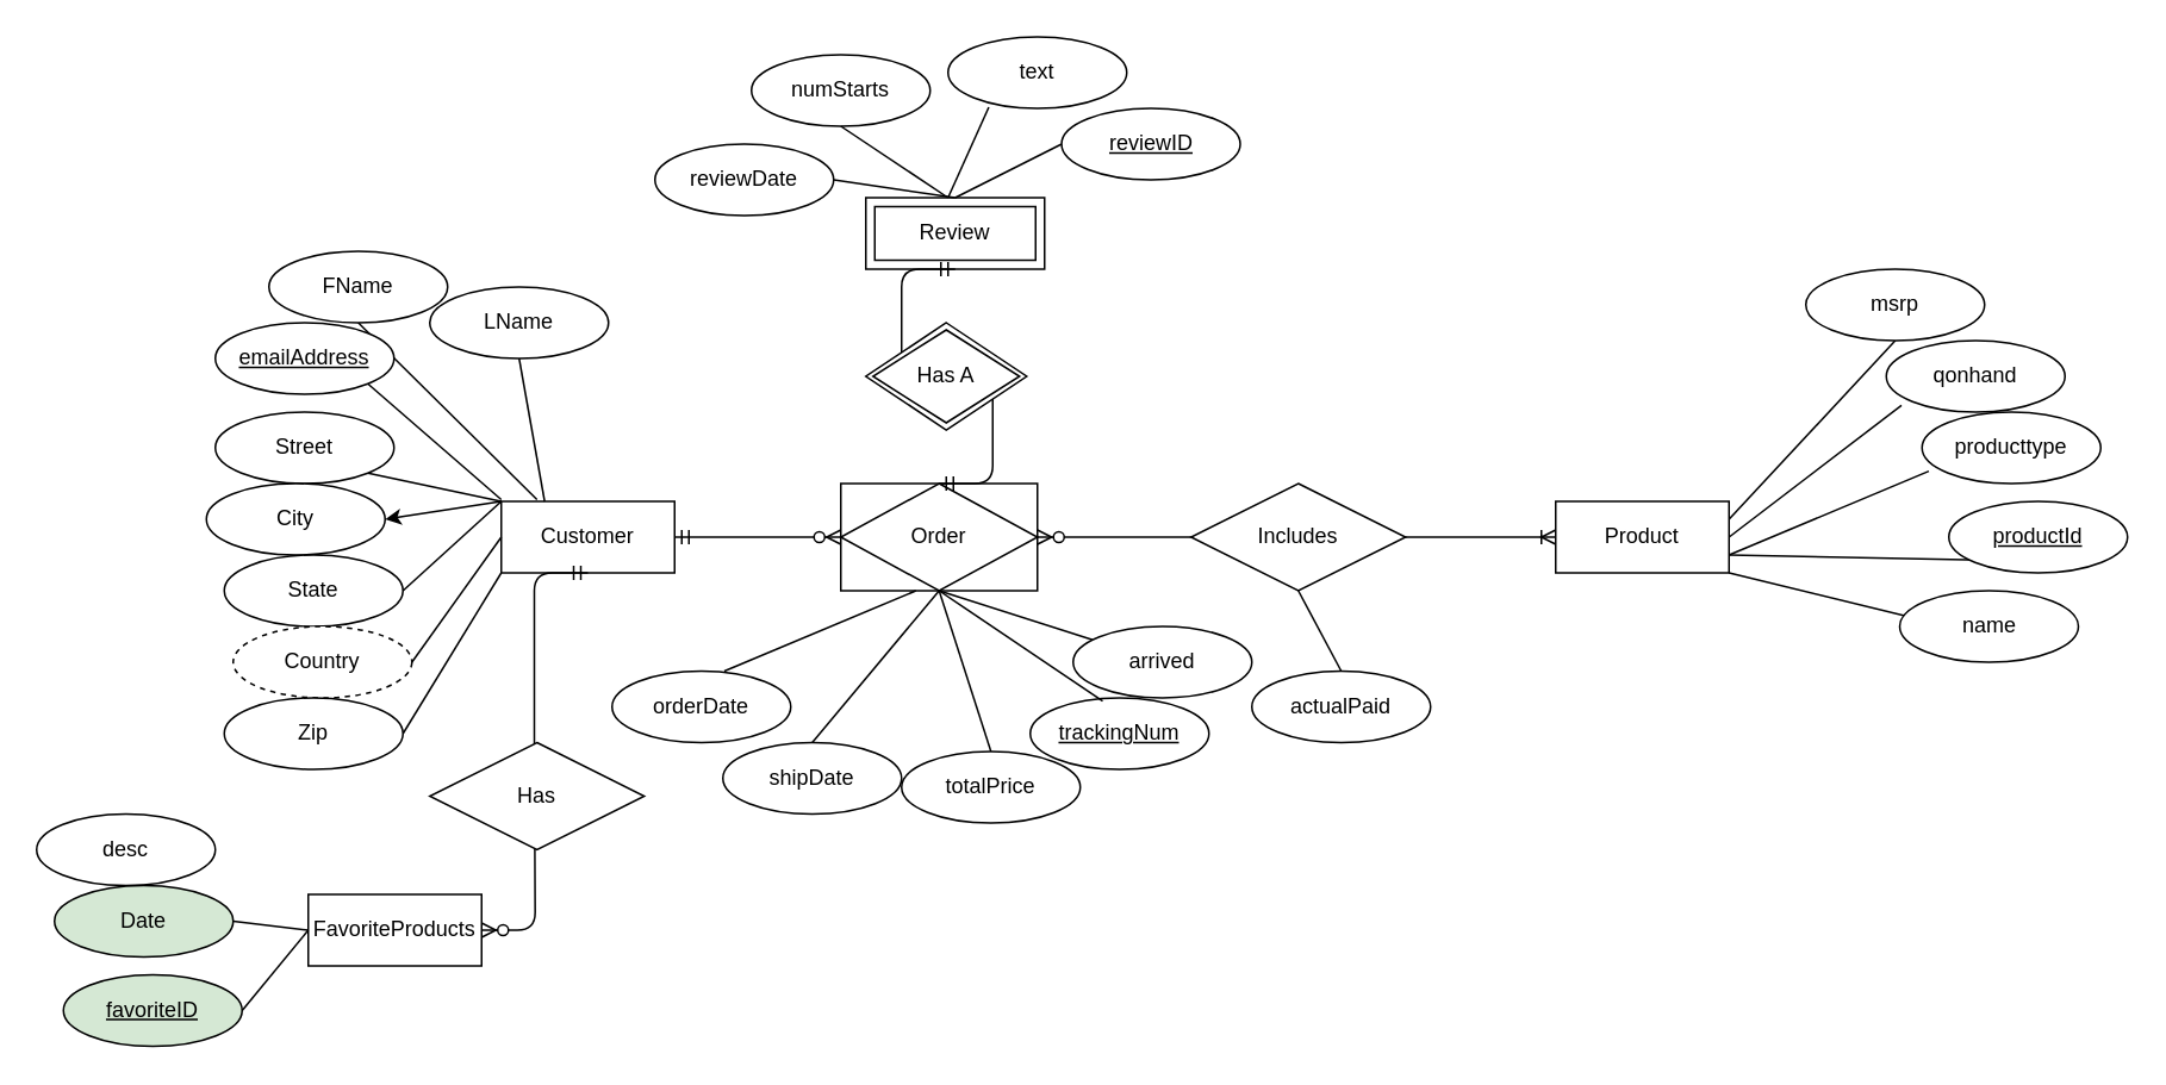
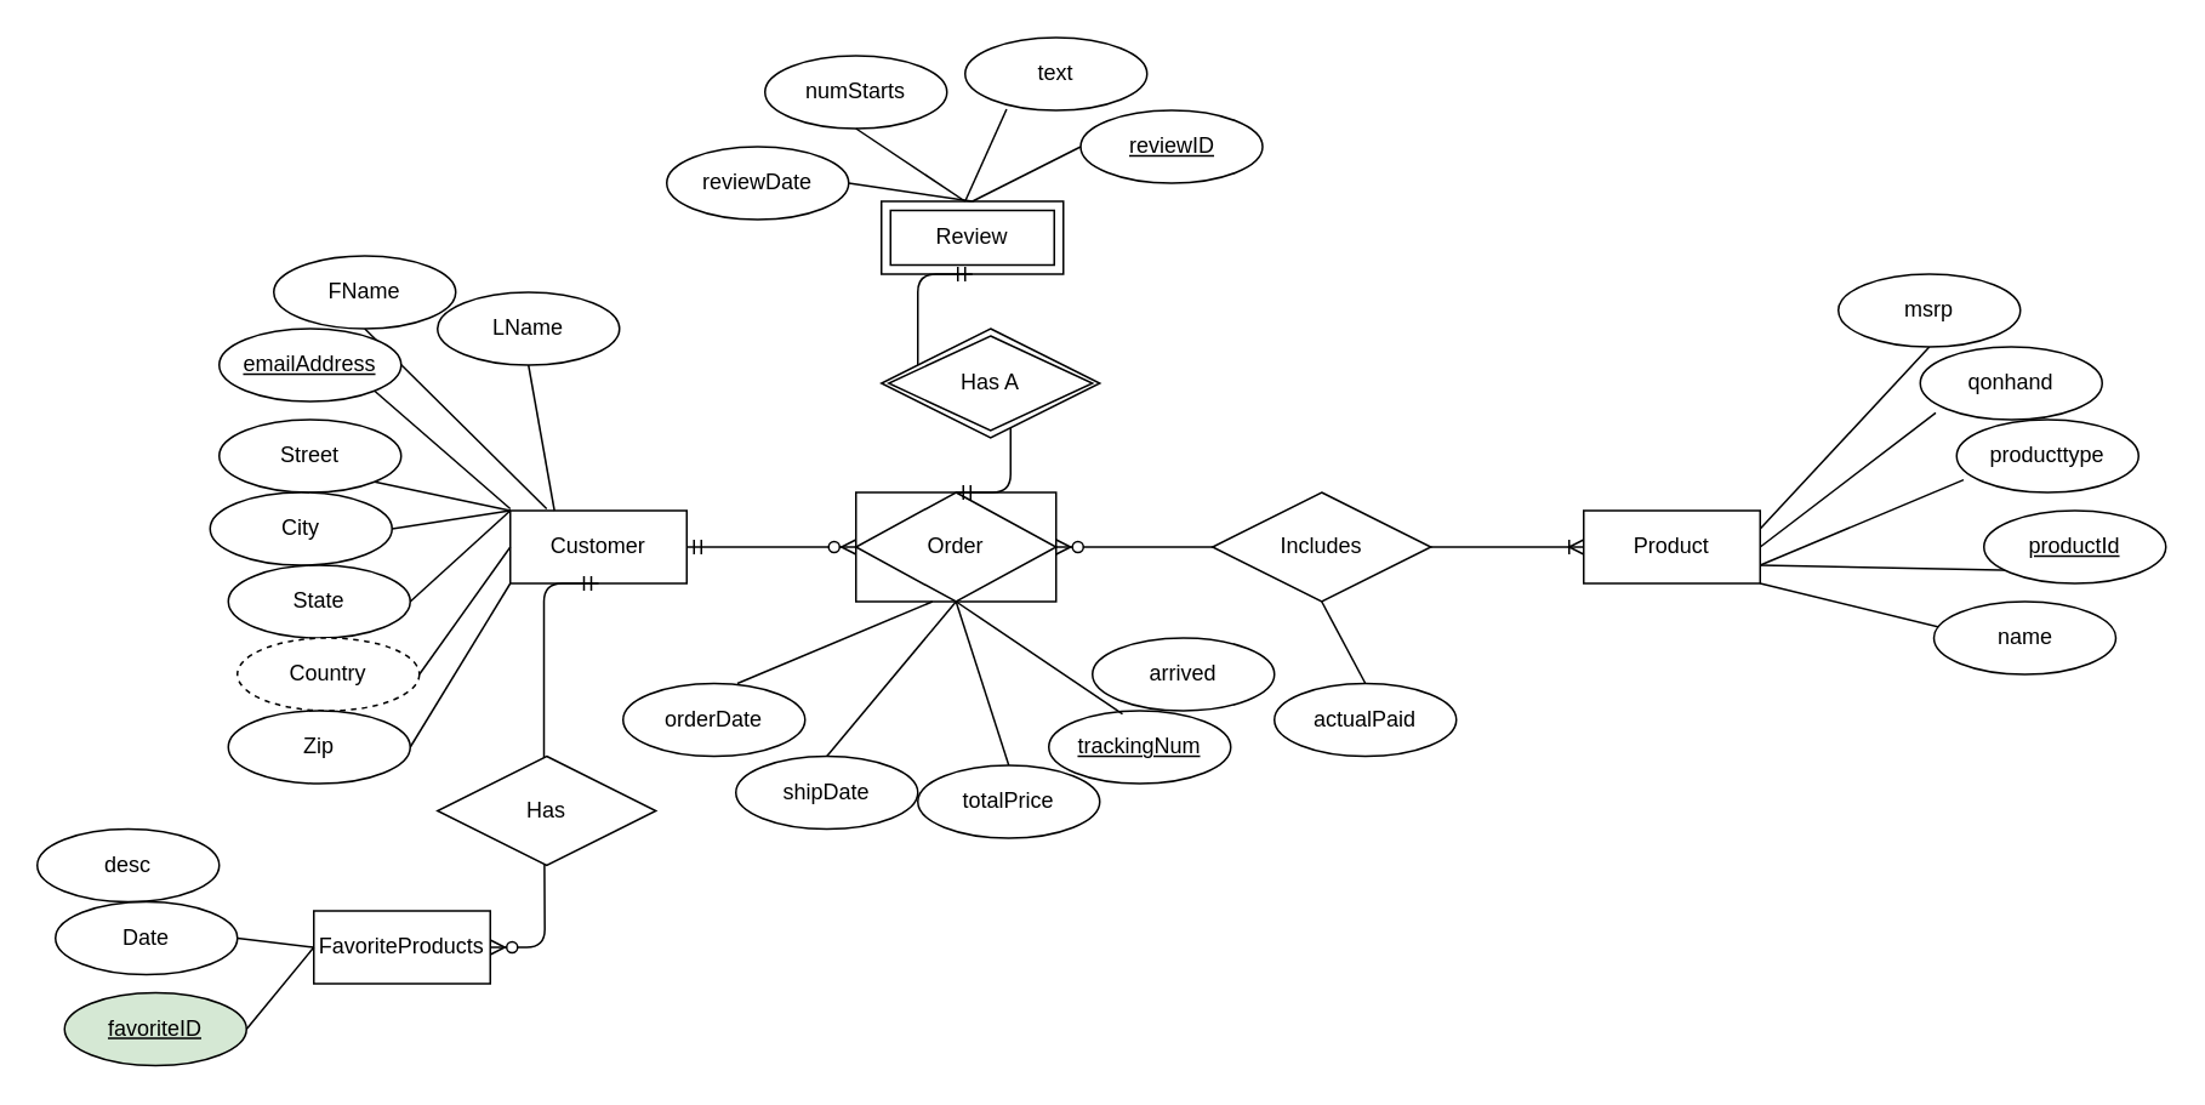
  <mxCell id="0" />
  <mxCell id="1" parent="0" />
  <mxCell id="2" value="Review" style="shape=ext;margin=3;double=1;whiteSpace=wrap;html=1;align=center;" parent="1" vertex="1"><mxGeometry x="484" y="110" width="100" height="40" as="geometry" /></mxCell>
  <mxCell id="3" value="actualPaid" style="ellipse;whiteSpace=wrap;html=1;align=center;" parent="1" vertex="1"><mxGeometry x="700" y="375" width="100" height="40" as="geometry" /></mxCell>
  <mxCell id="4" value="" style="endArrow=none;html=1;entryX=0.5;entryY=1;entryDx=0;entryDy=0;exitX=0.5;exitY=0;exitDx=0;exitDy=0;" parent="1" source="3" edge="1" target="59"><mxGeometry width="50" height="50" relative="1" as="geometry"><mxPoint x="939.5" y="385" as="sourcePoint" /><mxPoint x="807.5" y="345" as="targetPoint" /></mxGeometry></mxCell>
  <mxCell id="5" value="" style="endArrow=none;html=1;rounded=0;exitX=1;exitY=0.75;exitDx=0;exitDy=0;entryX=1;entryY=1;entryDx=0;entryDy=0;" parent="1" source="31" target="9" edge="1"><mxGeometry relative="1" as="geometry"><mxPoint x="887.5" y="270" as="sourcePoint" /><mxPoint x="810" y="230" as="targetPoint" /></mxGeometry></mxCell>
  <mxCell id="6" value="" style="endArrow=none;html=1;rounded=0;exitX=1;exitY=0.75;exitDx=0;exitDy=0;entryX=0.038;entryY=0.827;entryDx=0;entryDy=0;entryPerimeter=0;" parent="1" source="31" target="10" edge="1"><mxGeometry relative="1" as="geometry"><mxPoint x="962.85" y="268.98" as="sourcePoint" /><mxPoint x="1030" y="230" as="targetPoint" /></mxGeometry></mxCell>
  <mxCell id="7" value="" style="endArrow=none;html=1;rounded=0;entryX=0.085;entryY=0.907;entryDx=0;entryDy=0;entryPerimeter=0;" parent="1" target="11" edge="1"><mxGeometry relative="1" as="geometry"><mxPoint x="967" y="300" as="sourcePoint" /><mxPoint x="963.311" y="219.82" as="targetPoint" /></mxGeometry></mxCell>
  <mxCell id="8" value="" style="endArrow=none;html=1;rounded=0;exitX=1;exitY=0.25;exitDx=0;exitDy=0;entryX=0.5;entryY=1;entryDx=0;entryDy=0;" parent="1" source="31" target="12" edge="1"><mxGeometry relative="1" as="geometry"><mxPoint x="915" y="270" as="sourcePoint" /><mxPoint x="870" y="220" as="targetPoint" /></mxGeometry></mxCell>
  <mxCell id="9" value="productId" style="ellipse;whiteSpace=wrap;html=1;align=center;fontStyle=4;" parent="1" vertex="1"><mxGeometry x="1090" y="280" width="100" height="40" as="geometry" /></mxCell>
  <mxCell id="10" value="producttype" style="ellipse;whiteSpace=wrap;html=1;align=center;" parent="1" vertex="1"><mxGeometry x="1075" y="230" width="100" height="40" as="geometry" /></mxCell>
  <mxCell id="11" value="qonhand" style="ellipse;whiteSpace=wrap;html=1;align=center;" parent="1" vertex="1"><mxGeometry x="1055" y="190" width="100" height="40" as="geometry" /></mxCell>
  <mxCell id="12" value="msrp" style="ellipse;whiteSpace=wrap;html=1;align=center;" parent="1" vertex="1"><mxGeometry x="1010" y="150" width="100" height="40" as="geometry" /></mxCell>
  <mxCell id="13" value="" style="endArrow=none;html=1;rounded=0;entryX=1;entryY=1;entryDx=0;entryDy=0;exitX=1;exitY=1;exitDx=0;exitDy=0;" parent="1" source="31" target="14" edge="1"><mxGeometry relative="1" as="geometry"><mxPoint x="860" y="270" as="sourcePoint" /><mxPoint x="770" y="270" as="targetPoint" /></mxGeometry></mxCell>
  <mxCell id="14" value="name" style="ellipse;whiteSpace=wrap;html=1;align=center;" parent="1" vertex="1"><mxGeometry x="1062.5" y="330" width="100" height="40" as="geometry" /></mxCell>
  <mxCell id="15" value="Customer" style="whiteSpace=wrap;html=1;align=center;" parent="1" vertex="1"><mxGeometry x="280" y="280" width="97" height="40" as="geometry" /></mxCell>
  <mxCell id="16" value="" style="endArrow=none;html=1;rounded=0;entryX=1;entryY=1;entryDx=0;entryDy=0;" parent="1" target="18" edge="1"><mxGeometry relative="1" as="geometry"><mxPoint x="280" y="279" as="sourcePoint" /><mxPoint x="230" y="230" as="targetPoint" /></mxGeometry></mxCell>
  <mxCell id="17" value="" style="endArrow=none;html=1;rounded=0;entryX=0.5;entryY=1;entryDx=0;entryDy=0;" parent="1" target="19" edge="1"><mxGeometry relative="1" as="geometry"><mxPoint x="300" y="279" as="sourcePoint" /><mxPoint x="290" y="220" as="targetPoint" /></mxGeometry></mxCell>
  <mxCell id="18" value="emailAddress" style="ellipse;whiteSpace=wrap;html=1;align=center;fontStyle=4;" parent="1" vertex="1"><mxGeometry x="120" y="180" width="100" height="40" as="geometry" /></mxCell>
  <mxCell id="19" value="FName" style="ellipse;whiteSpace=wrap;html=1;align=center;" parent="1" vertex="1"><mxGeometry x="150" y="140" width="100" height="40" as="geometry" /></mxCell>
  <mxCell id="20" value="" style="endArrow=none;html=1;rounded=0;entryX=1;entryY=1;entryDx=0;entryDy=0;" parent="1" target="21" edge="1"><mxGeometry relative="1" as="geometry"><mxPoint x="280" y="280" as="sourcePoint" /><mxPoint x="190" y="270" as="targetPoint" /></mxGeometry></mxCell>
  <mxCell id="21" value="Street" style="ellipse;whiteSpace=wrap;html=1;align=center;" parent="1" vertex="1"><mxGeometry x="120" y="230" width="100" height="40" as="geometry" /></mxCell>
  <mxCell id="22" value="" style="endArrow=none;html=1;rounded=0;exitX=0.25;exitY=0;exitDx=0;exitDy=0;entryX=0.5;entryY=1;entryDx=0;entryDy=0;" parent="1" source="15" target="23" edge="1"><mxGeometry relative="1" as="geometry"><mxPoint x="429.188" y="280" as="sourcePoint" /><mxPoint x="390" y="220.6" as="targetPoint" /></mxGeometry></mxCell>
  <mxCell id="23" value="LName" style="ellipse;whiteSpace=wrap;html=1;align=center;" parent="1" vertex="1"><mxGeometry x="240" y="160" width="100" height="40" as="geometry" /></mxCell>
  <mxCell id="24" value="desc" style="ellipse;whiteSpace=wrap;html=1;align=center;" parent="1" vertex="1"><mxGeometry x="20" y="455" width="100" height="40" as="geometry" /></mxCell>
  <mxCell id="25" value="FavoriteProducts" style="whiteSpace=wrap;html=1;align=center;" parent="1" vertex="1"><mxGeometry x="172" y="500" width="97" height="40" as="geometry" /></mxCell>
- <mxCell id="26" value="Date" style="ellipse;whiteSpace=wrap;html=1;align=center;fillColor=#d5e8d4;" parent="1" vertex="1"><mxGeometry x="30" y="495" width="100" height="40" as="geometry" /></mxCell>
+ <mxCell id="26" value="Date" style="ellipse;whiteSpace=wrap;html=1;align=center;" parent="1" vertex="1"><mxGeometry x="30" y="495" width="100" height="40" as="geometry" /></mxCell>
  <mxCell id="27" value="&lt;u&gt;favoriteID&lt;/u&gt;" style="ellipse;whiteSpace=wrap;html=1;align=center;fillColor=#d5e8d4;" parent="1" vertex="1"><mxGeometry x="35" y="545" width="100" height="40" as="geometry" /></mxCell>
  <mxCell id="28" value="" style="endArrow=none;html=1;rounded=0;strokeColor=#000000;exitX=0;exitY=0.5;exitDx=0;exitDy=0;entryX=1;entryY=0.5;entryDx=0;entryDy=0;" parent="1" source="25" edge="1" target="27"><mxGeometry relative="1" as="geometry"><mxPoint x="27" y="510" as="sourcePoint" /><mxPoint x="127" y="625" as="targetPoint" /></mxGeometry></mxCell>
  <mxCell id="29" value="" style="endArrow=none;html=1;exitX=0.5;exitY=0;exitDx=0;exitDy=0;entryX=0.5;entryY=1;entryDx=0;entryDy=0;" parent="1" edge="1" target="30" source="58"><mxGeometry width="50" height="50" relative="1" as="geometry"><mxPoint x="870" y="375" as="sourcePoint" /><mxPoint x="712" y="320" as="targetPoint" /></mxGeometry></mxCell>
  <mxCell id="30" value="Order" style="shape=associativeEntity;whiteSpace=wrap;html=1;align=center;" parent="1" vertex="1"><mxGeometry x="470" y="270" width="110" height="60" as="geometry" /></mxCell>
  <mxCell id="31" value="Product" style="whiteSpace=wrap;html=1;align=center;" parent="1" vertex="1"><mxGeometry x="870" y="280" width="97" height="40" as="geometry" /></mxCell>
  <mxCell id="32" value="" style="endArrow=none;html=1;rounded=0;strokeColor=#000000;exitX=0;exitY=1;exitDx=0;exitDy=0;entryX=1;entryY=0.5;entryDx=0;entryDy=0;" parent="1" source="15" edge="1" target="57"><mxGeometry relative="1" as="geometry"><mxPoint x="-20" y="470" as="sourcePoint" /><mxPoint x="70" y="510" as="targetPoint" /></mxGeometry></mxCell>
  <mxCell id="33" value="City" style="ellipse;whiteSpace=wrap;html=1;align=center;" parent="1" vertex="1"><mxGeometry x="115" y="270" width="100" height="40" as="geometry" /></mxCell>
  <mxCell id="34" value="State" style="ellipse;whiteSpace=wrap;html=1;align=center;" parent="1" vertex="1"><mxGeometry x="125" y="310" width="100" height="40" as="geometry" /></mxCell>
  <mxCell id="35" value="" style="endArrow=none;html=1;rounded=0;exitX=0;exitY=0;exitDx=0;exitDy=0;entryX=1;entryY=0.5;entryDx=0;entryDy=0;" parent="1" source="15" target="34" edge="1"><mxGeometry relative="1" as="geometry"><mxPoint x="300" y="290" as="sourcePoint" /><mxPoint x="260.355" y="214.142" as="targetPoint" /></mxGeometry></mxCell>
- <mxCell id="36" value="" style="endArrow=classic;html=1;rounded=0;exitX=0;exitY=0;exitDx=0;exitDy=0;entryX=1;entryY=0.5;entryDx=0;entryDy=0;" parent="1" source="15" target="33" edge="1"><mxGeometry relative="1" as="geometry"><mxPoint x="310" y="300" as="sourcePoint" /><mxPoint x="270.355" y="224.142" as="targetPoint" /></mxGeometry></mxCell>
+ <mxCell id="36" value="" style="endArrow=none;html=1;rounded=0;exitX=0;exitY=0;exitDx=0;exitDy=0;entryX=1;entryY=0.5;entryDx=0;entryDy=0;" parent="1" source="15" target="33" edge="1"><mxGeometry relative="1" as="geometry"><mxPoint x="310" y="300" as="sourcePoint" /><mxPoint x="270.355" y="224.142" as="targetPoint" /></mxGeometry></mxCell>
  <mxCell id="37" value="Country" style="ellipse;whiteSpace=wrap;html=1;align=center;dashed=1;" parent="1" vertex="1"><mxGeometry x="130" y="350" width="100" height="40" as="geometry" /></mxCell>
  <mxCell id="38" value="" style="endArrow=none;html=1;rounded=0;entryX=1;entryY=0.5;entryDx=0;entryDy=0;exitX=0;exitY=0.5;exitDx=0;exitDy=0;" parent="1" source="15" target="37" edge="1"><mxGeometry relative="1" as="geometry"><mxPoint x="280" y="330" as="sourcePoint" /><mxPoint x="257.355" y="254.142" as="targetPoint" /></mxGeometry></mxCell>
  <mxCell id="39" value="orderDate" style="ellipse;whiteSpace=wrap;html=1;align=center;" parent="1" vertex="1"><mxGeometry x="342" y="375" width="100" height="40" as="geometry" /></mxCell>
  <mxCell id="40" value="shipDate" style="ellipse;whiteSpace=wrap;html=1;align=center;" parent="1" vertex="1"><mxGeometry x="404" y="415" width="100" height="40" as="geometry" /></mxCell>
  <mxCell id="41" value="" style="endArrow=none;html=1;rounded=0;strokeColor=#000000;exitX=0.628;exitY=0;exitDx=0;exitDy=0;exitPerimeter=0;entryX=0.5;entryY=1;entryDx=0;entryDy=0;" parent="1" source="39" edge="1"><mxGeometry relative="1" as="geometry"><mxPoint x="432" y="360" as="sourcePoint" /><mxPoint x="512" y="330" as="targetPoint" /></mxGeometry></mxCell>
  <mxCell id="42" value="" style="endArrow=none;html=1;rounded=0;strokeColor=#000000;entryX=0.5;entryY=0;entryDx=0;entryDy=0;exitX=0.5;exitY=1;exitDx=0;exitDy=0;" parent="1" source="30" target="40" edge="1"><mxGeometry relative="1" as="geometry"><mxPoint x="537" y="330" as="sourcePoint" /><mxPoint x="482" y="250" as="targetPoint" /></mxGeometry></mxCell>
  <mxCell id="43" value="&lt;u&gt;trackingNum&lt;/u&gt;" style="ellipse;whiteSpace=wrap;html=1;align=center;" parent="1" vertex="1"><mxGeometry x="576" y="390" width="100" height="40" as="geometry" /></mxCell>
  <mxCell id="44" value="" style="endArrow=none;html=1;rounded=0;strokeColor=#000000;entryX=0.405;entryY=0.042;entryDx=0;entryDy=0;exitX=0.5;exitY=1;exitDx=0;exitDy=0;entryPerimeter=0;" parent="1" source="30" target="43" edge="1"><mxGeometry relative="1" as="geometry"><mxPoint x="535" y="340" as="sourcePoint" /><mxPoint x="512" y="385" as="targetPoint" /></mxGeometry></mxCell>
  <mxCell id="45" value="" style="edgeStyle=entityRelationEdgeStyle;fontSize=12;html=1;endArrow=ERzeroToMany;startArrow=ERmandOne;exitX=1;exitY=0.5;exitDx=0;exitDy=0;entryX=0;entryY=0.5;entryDx=0;entryDy=0;" parent="1" source="15" target="30" edge="1"><mxGeometry width="100" height="100" relative="1" as="geometry"><mxPoint x="720" y="430" as="sourcePoint" /><mxPoint x="820" y="330" as="targetPoint" /></mxGeometry></mxCell>
  <mxCell id="46" value="reviewDate" style="ellipse;whiteSpace=wrap;html=1;align=center;" parent="1" vertex="1"><mxGeometry x="366" y="80" width="100" height="40" as="geometry" /></mxCell>
  <mxCell id="47" value="text" style="ellipse;whiteSpace=wrap;html=1;align=center;" parent="1" vertex="1"><mxGeometry x="530" y="20" width="100" height="40" as="geometry" /></mxCell>
  <mxCell id="48" value="numStarts" style="ellipse;whiteSpace=wrap;html=1;align=center;" parent="1" vertex="1"><mxGeometry x="420" y="30" width="100" height="40" as="geometry" /></mxCell>
  <mxCell id="49" value="" style="edgeStyle=entityRelationEdgeStyle;fontSize=12;html=1;endArrow=ERmandOne;startArrow=ERmandOne;entryX=0.5;entryY=1;entryDx=0;entryDy=0;exitX=0.5;exitY=0;exitDx=0;exitDy=0;" parent="1" source="30" target="2" edge="1"><mxGeometry width="100" height="100" relative="1" as="geometry"><mxPoint x="720" y="430" as="sourcePoint" /><mxPoint x="504.5" y="160" as="targetPoint" /></mxGeometry></mxCell>
- <mxCell id="50" value="Has A" style="shape=rhombus;double=1;perimeter=rhombusPerimeter;whiteSpace=wrap;html=1;align=center;" parent="1" vertex="1"><mxGeometry x="484" y="180" width="90" height="60" as="geometry" /></mxCell>
+ <mxCell id="50" value="Has A" style="shape=rhombus;double=1;perimeter=rhombusPerimeter;whiteSpace=wrap;html=1;align=center;" parent="1" vertex="1"><mxGeometry x="484" y="180" width="120" height="60" as="geometry" /></mxCell>
  <mxCell id="51" value="" style="endArrow=none;html=1;rounded=0;exitX=0.5;exitY=0;exitDx=0;exitDy=0;entryX=1;entryY=0.5;entryDx=0;entryDy=0;" parent="1" source="2" target="46" edge="1"><mxGeometry relative="1" as="geometry"><mxPoint x="314.25" y="290" as="sourcePoint" /><mxPoint x="300" y="210" as="targetPoint" /></mxGeometry></mxCell>
  <mxCell id="52" value="" style="endArrow=none;html=1;rounded=0;entryX=0.5;entryY=1;entryDx=0;entryDy=0;" parent="1" target="48" edge="1"><mxGeometry relative="1" as="geometry"><mxPoint x="530" y="110" as="sourcePoint" /><mxPoint x="476" y="110" as="targetPoint" /></mxGeometry></mxCell>
  <mxCell id="53" value="" style="endArrow=none;html=1;rounded=0;entryX=0.228;entryY=0.983;entryDx=0;entryDy=0;entryPerimeter=0;" parent="1" target="47" edge="1"><mxGeometry relative="1" as="geometry"><mxPoint x="530" y="110" as="sourcePoint" /><mxPoint x="530" y="90" as="targetPoint" /></mxGeometry></mxCell>
  <mxCell id="54" value="" style="edgeStyle=entityRelationEdgeStyle;fontSize=12;html=1;endArrow=ERoneToMany;startArrow=ERzeroToMany;entryX=0;entryY=0.5;entryDx=0;entryDy=0;exitX=1;exitY=0.5;exitDx=0;exitDy=0;" parent="1" source="30" target="31" edge="1"><mxGeometry width="100" height="100" relative="1" as="geometry"><mxPoint x="663.5" y="520" as="sourcePoint" /><mxPoint x="763.5" y="420" as="targetPoint" /></mxGeometry></mxCell>
  <mxCell id="55" value="&lt;u&gt;reviewID&lt;/u&gt;" style="ellipse;whiteSpace=wrap;html=1;align=center;" parent="1" vertex="1"><mxGeometry x="593.5" y="60" width="100" height="40" as="geometry" /></mxCell>
  <mxCell id="56" value="" style="endArrow=none;html=1;rounded=0;entryX=0;entryY=0.5;entryDx=0;entryDy=0;exitX=0.5;exitY=0;exitDx=0;exitDy=0;" parent="1" source="2" target="55" edge="1"><mxGeometry relative="1" as="geometry"><mxPoint y="120" as="sourcePoint" x="540" /><mxPoint x="598.8" y="69.32" as="targetPoint" /></mxGeometry></mxCell>
  <mxCell id="57" value="Zip" style="ellipse;whiteSpace=wrap;html=1;align=center;" vertex="1" parent="1"><mxGeometry x="125" y="390" width="100" height="40" as="geometry" /></mxCell>
  <mxCell id="58" value="totalPrice" style="ellipse;whiteSpace=wrap;html=1;align=center;" vertex="1" parent="1"><mxGeometry x="504" y="420" width="100" height="40" as="geometry" /></mxCell>
  <mxCell id="59" value="Includes" style="shape=rhombus;perimeter=rhombusPerimeter;whiteSpace=wrap;html=1;align=center;" vertex="1" parent="1"><mxGeometry x="666" y="270" width="120" height="60" as="geometry" /></mxCell>
  <mxCell id="60" value="" style="endArrow=none;html=1;rounded=0;strokeColor=#000000;entryX=1;entryY=0.5;entryDx=0;entryDy=0;" edge="1" parent="1" target="26"><mxGeometry relative="1" as="geometry"><mxPoint x="172" y="520" as="sourcePoint" /><mxPoint x="137" y="635" as="targetPoint" /></mxGeometry></mxCell>
  <mxCell id="61" value="arrived" style="ellipse;whiteSpace=wrap;html=1;align=center;" vertex="1" parent="1"><mxGeometry x="600" y="350" width="100" height="40" as="geometry" /></mxCell>
- <mxCell id="62" value="" style="endArrow=none;html=1;rounded=0;strokeColor=#000000;exitX=0.5;exitY=1;exitDx=0;exitDy=0;" edge="1" parent="1" source="30" target="61"><mxGeometry relative="1" as="geometry"><mxPoint x="530" y="330" as="sourcePoint" /><mxPoint x="626.5" y="401.68" as="targetPoint" /></mxGeometry></mxCell>
  <mxCell id="63" value="" style="edgeStyle=entityRelationEdgeStyle;fontSize=12;html=1;endArrow=ERzeroToMany;startArrow=ERmandOne;entryX=1;entryY=0.5;entryDx=0;entryDy=0;exitX=0.5;exitY=1;exitDx=0;exitDy=0;" edge="1" parent="1" source="15" target="25"><mxGeometry width="100" height="100" relative="1" as="geometry"><mxPoint x="-150" y="220" as="sourcePoint" /><mxPoint x="-50" y="120" as="targetPoint" /></mxGeometry></mxCell>
  <mxCell id="64" value="Has" style="shape=rhombus;perimeter=rhombusPerimeter;whiteSpace=wrap;html=1;align=center;" parent="1" vertex="1"><mxGeometry x="240" y="415" width="120" height="60" as="geometry" /></mxCell>
